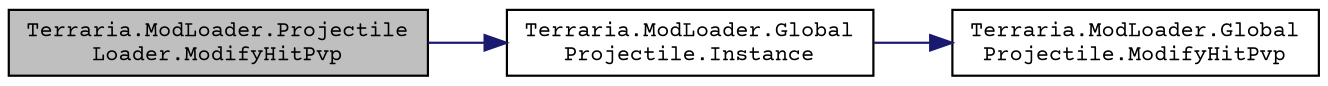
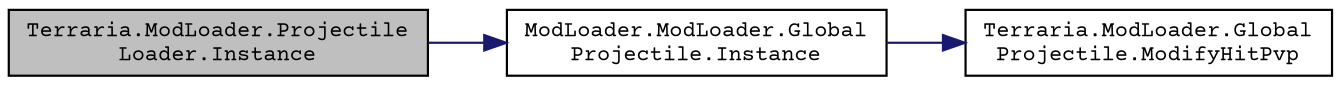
  digraph {
    fontname="Courier Prime"
    rankdir=LR
    node [color=black fillcolor=white fontname="Courier Prime" fontsize=10 shape=record style=filled]
    edge [color=midnightblue fontname="Courier Prime" fontsize=10 labelfontname=Helvetica labelfontsize=10 style=solid]
-   n1 [fillcolor=grey75 fontcolor=black height=0.2 label="Terraria.ModLoader.Projectile\lLoader.ModifyHitPvp" width=0.4]
-   n2 [height=0.2 label="Terraria.ModLoader.Global\lProjectile.Instance" width=0.4]
+   n1 [fillcolor=grey75 fontcolor=black height=0.2 label="Terraria.ModLoader.Projectile\lLoader.Instance" width=0.4]
+   n2 [height=0.2 label="ModLoader.ModLoader.Global\lProjectile.Instance" width=0.4]
    n3 [height=0.2 label="Terraria.ModLoader.Global\lProjectile.ModifyHitPvp" width=0.4]
    n1 -> n2
    n2 -> n3
  }
